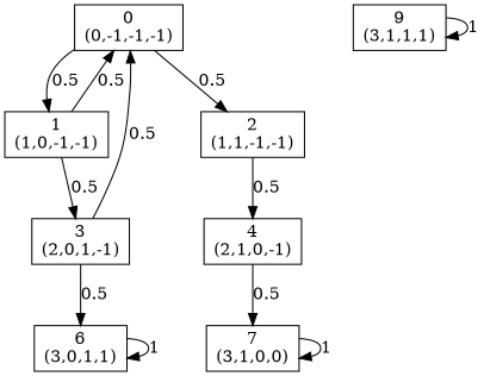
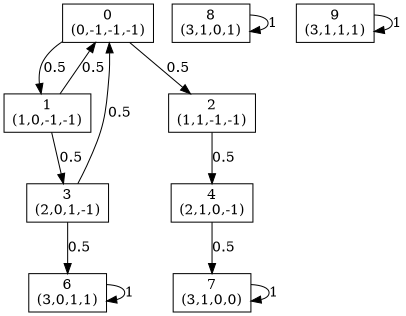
  digraph {
    node [shape=box]
    n1 [label="0\n(0,-1,-1,-1)"]
    n2 [label="1\n(1,0,-1,-1)"]
    n3 [label="2\n(1,1,-1,-1)"]
    n4 [label="3\n(2,0,1,-1)"]
    n5 [label="4\n(2,1,0,-1)"]
    n6 [label="6\n(3,0,1,1)"]
    n7 [label="7\n(3,1,0,0)"]
+   n8 [label="8\n(3,1,0,1)"]
    n9 [label="9\n(3,1,1,1)"]
    n1 -> n2 [label=0.5]
    n1 -> n3 [label=0.5]
    n2 -> n1 [label=0.5]
    n2 -> n4 [label=0.5]
    n3 -> n5 [label=0.5]
    n4 -> n1 [label=0.5]
    n4 -> n6 [label=0.5]
    n5 -> n7 [label=0.5]
    n6 -> n6 [label=1]
    n7 -> n7 [label=1]
+   n8 -> n8 [label=1]
    n9 -> n9 [label=1]
  }
